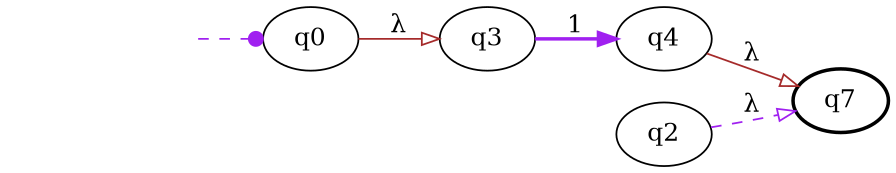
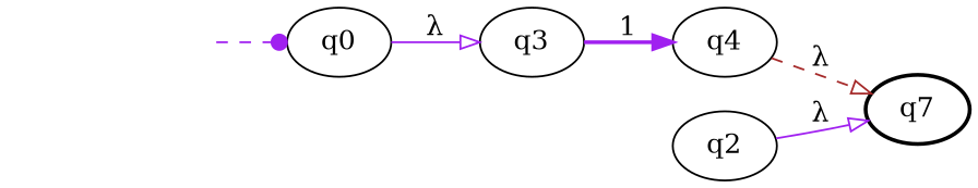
  digraph {
    rankdir=LR
    edge [arrowhead=onormal color=purple style=dashed]
    _invisible [style=invis]
    n2 [label=q0]
    n3 [label=q3]
    n4 [label=q4]
    n5 [label=q2]
    n6 [label=q7 penwidth=2]
    _invisible -> n2 [arrowhead=dot]
-   n2 -> n3 [color=brown label="&lambda;" style=solid]
+   n2 -> n3 [label="&lambda;" style=solid]
    n3 -> n4 [arrowhead=normal label=1 style=bold]
-   n4 -> n6 [color=brown label="&lambda;" style=solid]
-   n5 -> n6 [label="&lambda;"]
+   n4 -> n6 [color=brown label="&lambda;"]
+   n5 -> n6 [label="&lambda;" style=solid]
  }
